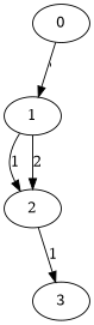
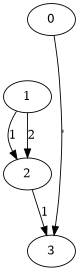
  digraph {
    0
    1
    2
    3
-   0 -> 1 [label="'"]
+   0 -> 3 [label="'"]
    1 -> 2 [label=1]
    1 -> 2 [label=2]
    2 -> 3 [label=1]
  }
